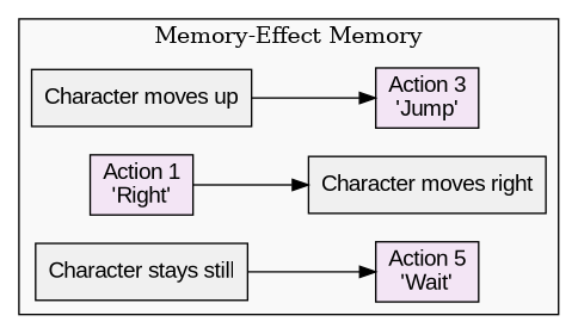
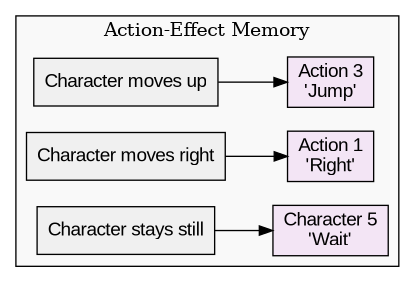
  digraph {
    rankdir=LR
    node [fillcolor="#f3e5f5" fontname=Arial shape=box style=filled]
    n1 [label="Action 3\n'Jump'"]
    n2 [fillcolor="#f0f0f0" label="Character moves up"]
    n3 [label="Action 1\n'Right'"]
    n4 [fillcolor="#f0f0f0" label="Character moves right"]
-   n5 [label="Action 5\n'Wait'"]
+   n5 [label="Character 5\n'Wait'"]
    n6 [fillcolor="#f0f0f0" label="Character stays still"]
    subgraph cluster_1 {
      fillcolor="#f9f9f9"
-     label="Memory-Effect Memory"
+     label="Action-Effect Memory"
      style=filled
      n1
      n2
      n3
      n4
      n5
      n6
    }
    n2 -> n1
-   n3 -> n4
+   n4 -> n3
    n6 -> n5
  }
